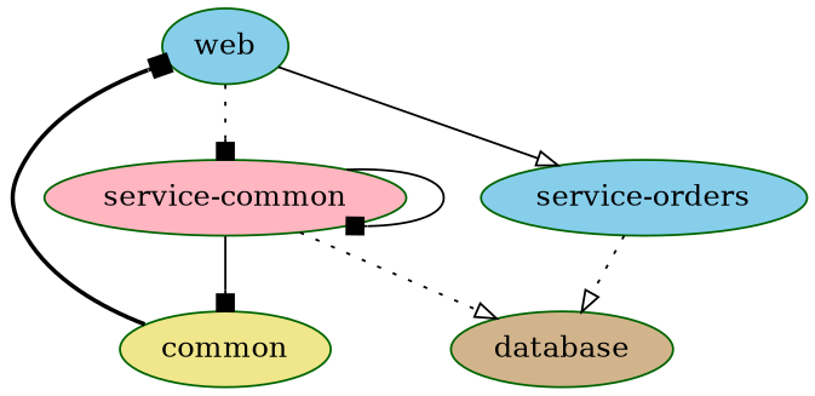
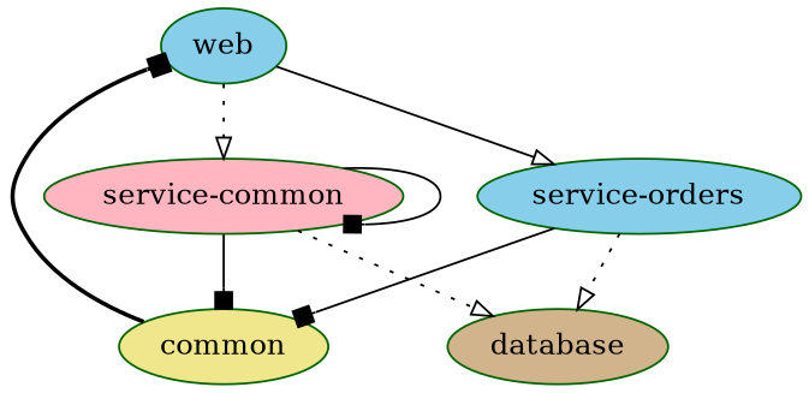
  digraph {
    node [color=darkgreen fillcolor=skyblue style=filled]
    edge [arrowhead=onormal style=solid]
    n1 [label=web]
    n2 [label="service-orders"]
    n3 [fillcolor=lightpink label="service-common"]
    n4 [fillcolor=khaki label=common]
    n5 [fillcolor=tan label=database]
    n1 -> n2
-   n1 -> n3 [arrowhead=box style=dotted]
+   n1 -> n3 [style=dotted]
+   n2 -> n4 [arrowhead=box]
    n2 -> n5 [style=dotted]
    n3 -> n3 [arrowhead=box]
    n3 -> n4 [arrowhead=box]
    n3 -> n5 [style=dotted]
    n4 -> n1 [arrowhead=box style=bold]
  }
